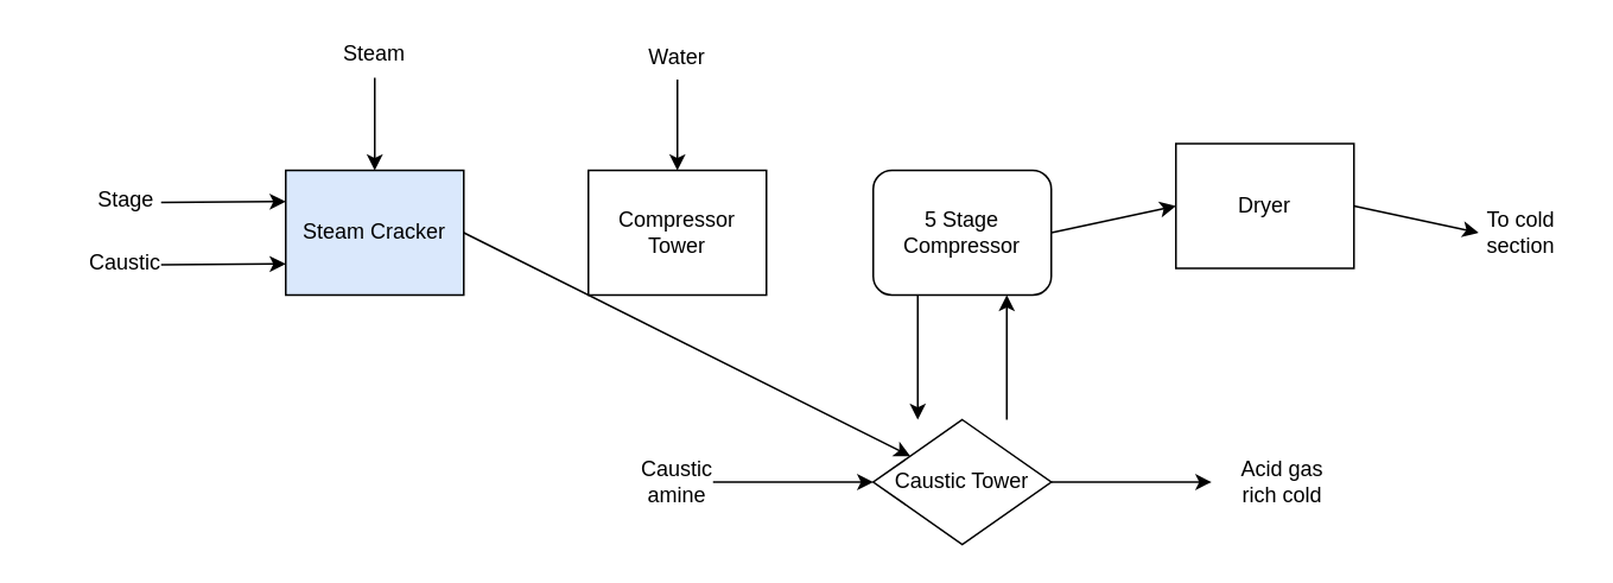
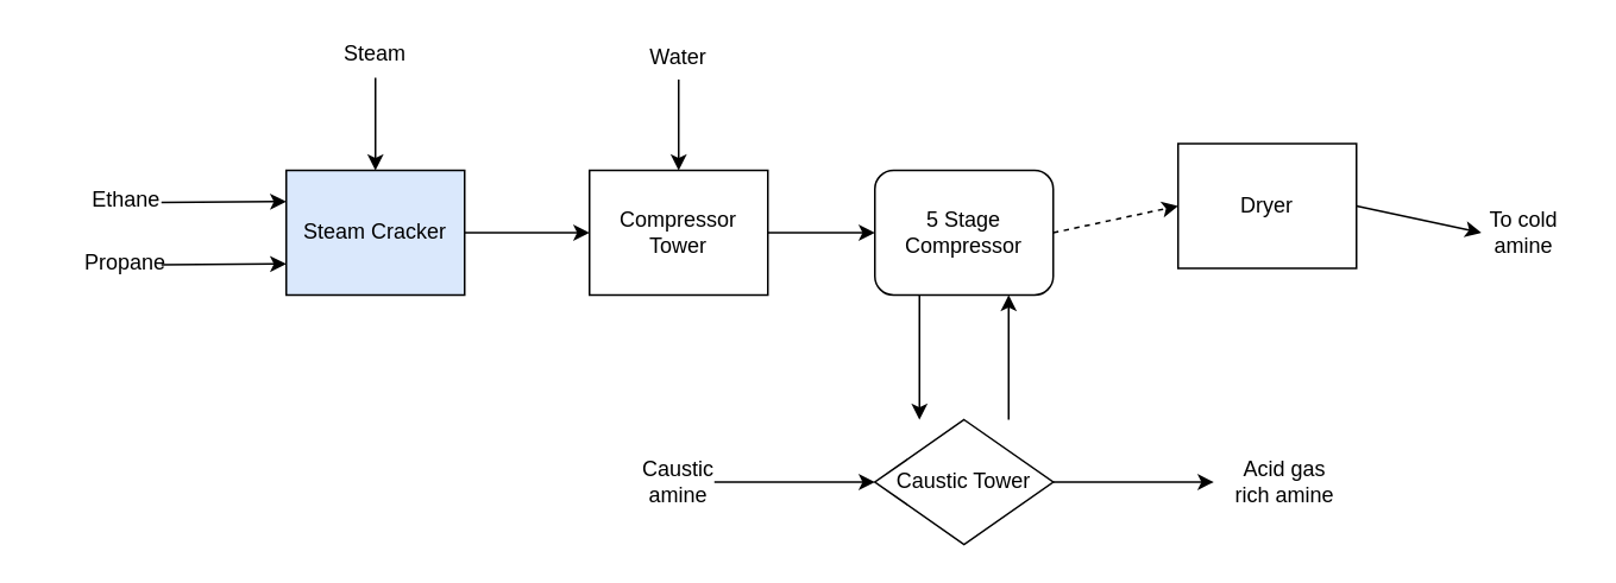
  <mxCell id="0" />
  <mxCell id="1" parent="0" />
  <mxCell id="2" value="Steam Cracker" style="rounded=0;whiteSpace=wrap;html=1;fillColor=#dae8fc;" parent="1" vertex="1"><mxGeometry x="160" y="95" width="100" height="70" as="geometry" /></mxCell>
  <mxCell id="3" value="Compressor Tower" style="rounded=0;whiteSpace=wrap;html=1;" parent="1" vertex="1"><mxGeometry x="330" y="95" width="100" height="70" as="geometry" /></mxCell>
  <mxCell id="4" value="Caustic Tower" style="rhombus;whiteSpace=wrap;html=1;" parent="1" vertex="1"><mxGeometry x="490" y="235" width="100" height="70" as="geometry" /></mxCell>
  <mxCell id="5" value="5 Stage Compressor" style="whiteSpace=wrap;html=1;rounded=1;" parent="1" vertex="1"><mxGeometry x="490" y="95" width="100" height="70" as="geometry" /></mxCell>
  <mxCell id="6" value="Dryer" style="rounded=0;whiteSpace=wrap;html=1;" parent="1" vertex="1"><mxGeometry x="660" y="80" width="100" height="70" as="geometry" /></mxCell>
- <mxCell id="7" value="" style="endArrow=classic;html=1;exitX=1;exitY=0.5;exitDx=0;exitDy=0;" parent="1" source="2" target="4" edge="1"><mxGeometry width="50" height="50" relative="1" as="geometry"><mxPoint x="370" y="245" as="sourcePoint" /><mxPoint x="420" y="195" as="targetPoint" /></mxGeometry></mxCell>
+ <mxCell id="7" value="" style="endArrow=classic;html=1;exitX=1;exitY=0.5;exitDx=0;exitDy=0;entryX=0;entryY=0.5;entryDx=0;entryDy=0;" parent="1" source="2" target="3" edge="1"><mxGeometry width="50" height="50" relative="1" as="geometry"><mxPoint x="370" y="245" as="sourcePoint" /><mxPoint x="420" y="195" as="targetPoint" /></mxGeometry></mxCell>
+ <mxCell id="8" value="" style="endArrow=classic;html=1;exitX=1;exitY=0.5;exitDx=0;exitDy=0;entryX=0;entryY=0.5;entryDx=0;entryDy=0;" parent="1" source="3" target="5" edge="1"><mxGeometry width="50" height="50" relative="1" as="geometry"><mxPoint x="270" y="140" as="sourcePoint" /><mxPoint x="340" y="140" as="targetPoint" /></mxGeometry></mxCell>
  <mxCell id="9" value="" style="endArrow=classic;html=1;entryX=0;entryY=0.75;entryDx=0;entryDy=0;" parent="1" target="2" edge="1"><mxGeometry width="50" height="50" relative="1" as="geometry"><mxPoint y="148" as="sourcePoint" x="90" /><mxPoint x="340" y="140" as="targetPoint" /></mxGeometry></mxCell>
  <mxCell id="10" value="" style="endArrow=classic;html=1;exitX=0.25;exitY=1;exitDx=0;exitDy=0;entryX=0.25;entryY=0;entryDx=0;entryDy=0;entryPerimeter=0;" parent="1" source="5" target="4" edge="1"><mxGeometry width="50" height="50" relative="1" as="geometry"><mxPoint x="630" y="235" as="sourcePoint" /><mxPoint x="680" y="185" as="targetPoint" /></mxGeometry></mxCell>
  <mxCell id="11" value="" style="endArrow=classic;html=1;exitX=0.75;exitY=0;exitDx=0;exitDy=0;entryX=0.75;entryY=1;entryDx=0;entryDy=0;exitPerimeter=0;" parent="1" source="4" target="5" edge="1"><mxGeometry width="50" height="50" relative="1" as="geometry"><mxPoint x="750" y="129.5" as="sourcePoint" /><mxPoint x="800" y="130" as="targetPoint" /></mxGeometry></mxCell>
- <mxCell id="12" value="" style="endArrow=classic;html=1;entryX=0;entryY=0.5;entryDx=0;entryDy=0;exitX=1;exitY=0.5;exitDx=0;exitDy=0;" parent="1" source="5" target="6" edge="1"><mxGeometry width="50" height="50" relative="1" as="geometry"><mxPoint x="900" y="130" as="sourcePoint" /><mxPoint x="660" y="150" as="targetPoint" /></mxGeometry></mxCell>
+ <mxCell id="12" value="" style="endArrow=classic;html=1;entryX=0;entryY=0.5;entryDx=0;entryDy=0;exitX=1;exitY=0.5;exitDx=0;exitDy=0;dashed=1;" parent="1" source="5" target="6" edge="1"><mxGeometry width="50" height="50" relative="1" as="geometry"><mxPoint x="900" y="130" as="sourcePoint" /><mxPoint x="660" y="150" as="targetPoint" /></mxGeometry></mxCell>
  <mxCell id="13" value="" style="endArrow=classic;html=1;entryX=0;entryY=0.25;entryDx=0;entryDy=0;" parent="1" target="2" edge="1"><mxGeometry width="50" height="50" relative="1" as="geometry"><mxPoint y="113" as="sourcePoint" x="90" /><mxPoint x="130" y="125" as="targetPoint" /></mxGeometry></mxCell>
- <mxCell id="14" value="Stage" style="text;html=1;strokeColor=none;fillColor=none;align=center;verticalAlign=middle;whiteSpace=wrap;rounded=0;" parent="1" vertex="1"><mxGeometry x="20.5" y="102" width="99" height="20" as="geometry" /></mxCell>
- <mxCell id="15" value="Caustic" style="text;html=1;strokeColor=none;fillColor=none;align=center;verticalAlign=middle;whiteSpace=wrap;rounded=0;" parent="1" vertex="1"><mxGeometry x="50" y="137" width="40" height="20" as="geometry" /></mxCell>
+ <mxCell id="14" value="Ethane" style="text;html=1;strokeColor=none;fillColor=none;align=center;verticalAlign=middle;whiteSpace=wrap;rounded=0;" parent="1" vertex="1"><mxGeometry x="20.5" y="102" width="99" height="20" as="geometry" /></mxCell>
+ <mxCell id="15" value="Propane" style="text;html=1;strokeColor=none;fillColor=none;align=center;verticalAlign=middle;whiteSpace=wrap;rounded=0;" parent="1" vertex="1"><mxGeometry x="50" y="137" width="40" height="20" as="geometry" /></mxCell>
  <mxCell id="16" value="" style="endArrow=classic;html=1;exitX=1;exitY=0.5;exitDx=0;exitDy=0;" parent="1" source="6" edge="1"><mxGeometry width="50" height="50" relative="1" as="geometry"><mxPoint x="600" y="245" as="sourcePoint" /><mxPoint x="830" y="130" as="targetPoint" /></mxGeometry></mxCell>
- <mxCell id="17" value="To cold section" style="text;html=1;strokeColor=none;fillColor=none;align=center;verticalAlign=middle;whiteSpace=wrap;rounded=0;" parent="1" vertex="1"><mxGeometry x="824" y="120" width="60" height="20" as="geometry" /></mxCell>
+ <mxCell id="17" value="To cold amine" style="text;html=1;strokeColor=none;fillColor=none;align=center;verticalAlign=middle;whiteSpace=wrap;rounded=0;" parent="1" vertex="1"><mxGeometry x="824" y="120" width="60" height="20" as="geometry" /></mxCell>
  <mxCell id="18" value="" style="endArrow=classic;html=1;entryX=0;entryY=0.5;entryDx=0;entryDy=0;" parent="1" target="4" edge="1"><mxGeometry width="50" height="50" relative="1" as="geometry"><mxPoint x="400" y="270" as="sourcePoint" /><mxPoint x="340" y="140" as="targetPoint" /></mxGeometry></mxCell>
  <mxCell id="19" value="" style="endArrow=classic;html=1;exitX=1;exitY=0.5;exitDx=0;exitDy=0;" parent="1" source="4" edge="1"><mxGeometry width="50" height="50" relative="1" as="geometry"><mxPoint x="410" y="280" as="sourcePoint" /><mxPoint x="680" y="270" as="targetPoint" /></mxGeometry></mxCell>
- <mxCell id="20" value="Acid gas rich cold" style="text;html=1;strokeColor=none;fillColor=none;align=center;verticalAlign=middle;whiteSpace=wrap;rounded=0;" parent="1" vertex="1"><mxGeometry x="690" y="260" width="60" height="20" as="geometry" /></mxCell>
+ <mxCell id="20" value="Acid gas rich amine" style="text;html=1;strokeColor=none;fillColor=none;align=center;verticalAlign=middle;whiteSpace=wrap;rounded=0;" parent="1" vertex="1"><mxGeometry x="690" y="260" width="60" height="20" as="geometry" /></mxCell>
  <mxCell id="21" value="Caustic amine" style="text;html=1;strokeColor=none;fillColor=none;align=center;verticalAlign=middle;whiteSpace=wrap;rounded=0;" parent="1" vertex="1"><mxGeometry x="350" y="250" width="60" height="40" as="geometry" /></mxCell>
  <mxCell id="22" value="" style="endArrow=classic;html=1;entryX=0.5;entryY=0;entryDx=0;entryDy=0;" parent="1" target="3" edge="1"><mxGeometry width="50" height="50" relative="1" as="geometry"><mxPoint x="380" y="44" as="sourcePoint" /><mxPoint x="591" y="201" as="targetPoint" /></mxGeometry></mxCell>
  <mxCell id="23" value="Water" style="text;html=1;strokeColor=none;fillColor=none;align=center;verticalAlign=middle;whiteSpace=wrap;rounded=0;" parent="1" vertex="1"><mxGeometry x="360" y="22" width="40" height="20" as="geometry" /></mxCell>
  <mxCell id="24" value="" style="endArrow=classic;html=1;entryX=0.5;entryY=0;entryDx=0;entryDy=0;" parent="1" target="2" edge="1"><mxGeometry width="50" height="50" relative="1" as="geometry"><mxPoint x="210" y="43" as="sourcePoint" /><mxPoint x="400" y="115" as="targetPoint" /></mxGeometry></mxCell>
  <mxCell id="25" value="Steam" style="text;html=1;strokeColor=none;fillColor=none;align=center;verticalAlign=middle;whiteSpace=wrap;rounded=0;" parent="1" vertex="1"><mxGeometry x="190" y="20" width="40" height="20" as="geometry" /></mxCell>
